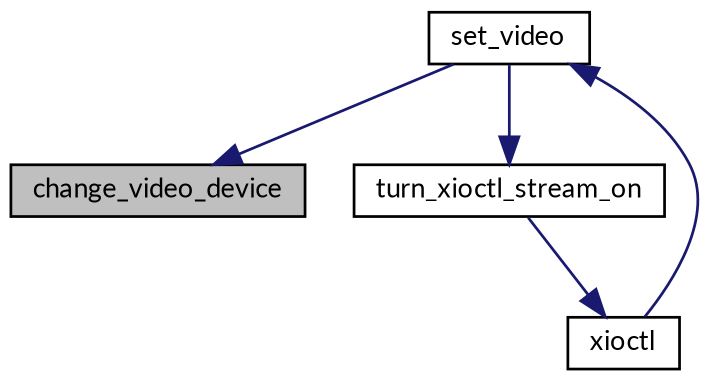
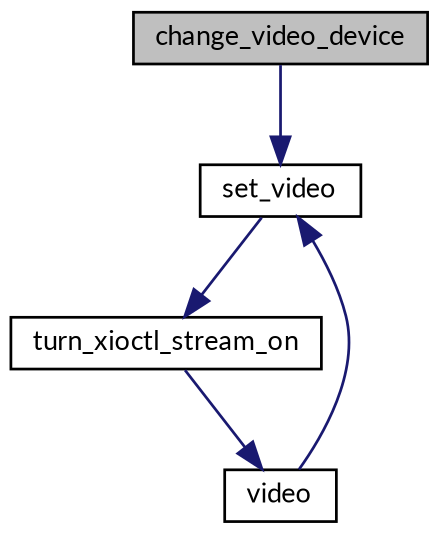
  digraph {
    fontname=Lato
    rankdir=TB
    node [color=black fillcolor=white fontname=Lato fontsize=10 shape=record style=filled]
    edge [color=midnightblue fontname=Lato fontsize=10 labelfontname=Helvetica labelfontsize=10 style=solid]
    n1 [fillcolor=grey75 fontcolor=black height=0.2 label=change_video_device width=0.4]
    n2 [height=0.2 label=set_video width=0.4]
    n3 [height=0.2 label=turn_xioctl_stream_on width=0.4]
-   n4 [height=0.2 label=xioctl width=0.4]
-   n2 -> n1
+   n4 [height=0.2 label=video width=0.4]
+   n1 -> n2
    n2 -> n3
    n3 -> n4
    n4 -> n2
  }
